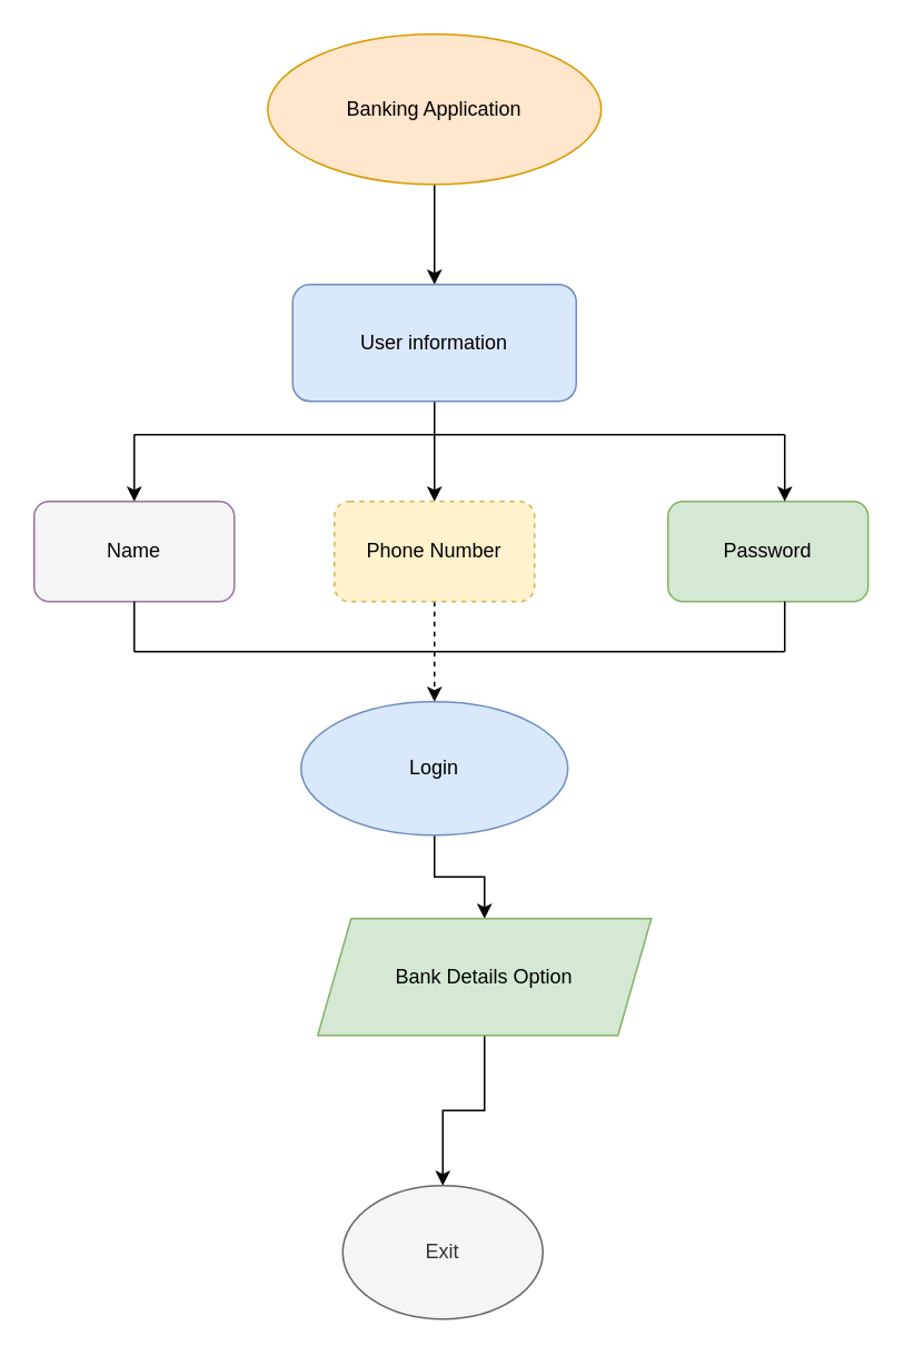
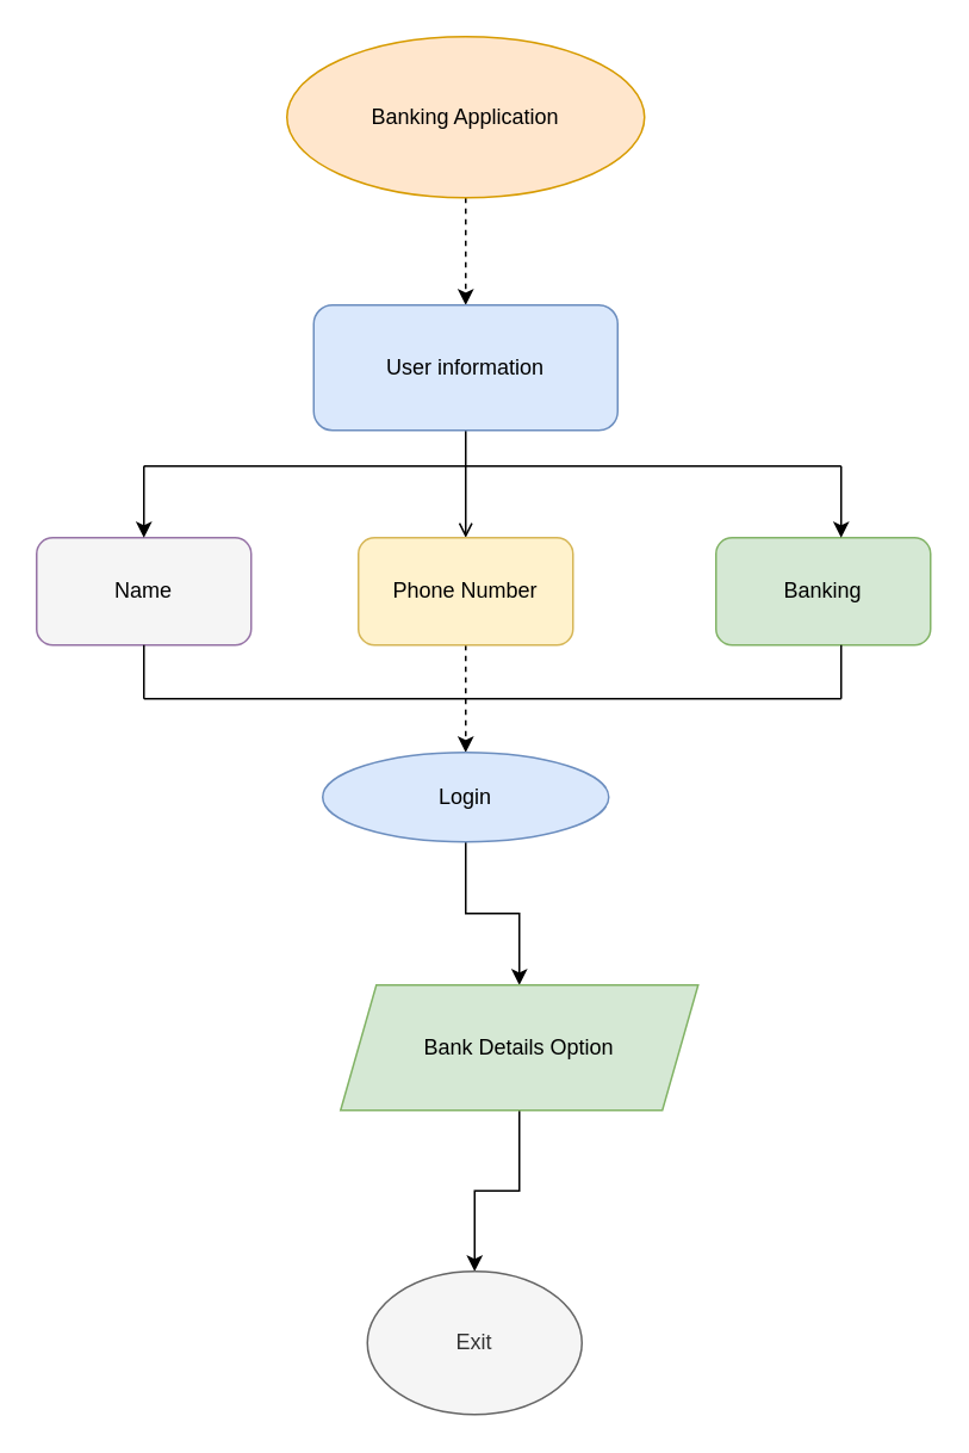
  <mxCell id="0" />
  <mxCell id="1" parent="0" />
- <mxCell id="2" style="edgeStyle=orthogonalEdgeStyle;rounded=0;orthogonalLoop=1;jettySize=auto;html=1;entryX=0.5;entryY=0;entryDx=0;entryDy=0;" edge="1" parent="1" source="3" target="5"><mxGeometry relative="1" as="geometry" /></mxCell>
+ <mxCell id="2" style="edgeStyle=orthogonalEdgeStyle;rounded=0;orthogonalLoop=1;jettySize=auto;html=1;entryX=0.5;entryY=0;entryDx=0;entryDy=0;dashed=1;" edge="1" parent="1" source="3" target="5"><mxGeometry relative="1" as="geometry" /></mxCell>
  <mxCell id="3" value="Banking Application" style="ellipse;whiteSpace=wrap;html=1;fillColor=#ffe6cc;strokeColor=#d79b00;" vertex="1" parent="1"><mxGeometry x="160" y="20" width="200" height="90" as="geometry" /></mxCell>
- <mxCell id="4" style="edgeStyle=orthogonalEdgeStyle;rounded=0;orthogonalLoop=1;jettySize=auto;html=1;" edge="1" parent="1" source="5" target="8"><mxGeometry relative="1" as="geometry" /></mxCell>
+ <mxCell id="4" style="edgeStyle=orthogonalEdgeStyle;rounded=0;orthogonalLoop=1;jettySize=auto;html=1;endArrow=open;" edge="1" parent="1" source="5" target="8"><mxGeometry relative="1" as="geometry" /></mxCell>
  <mxCell id="5" value="User information" style="rounded=1;whiteSpace=wrap;html=1;fillColor=#dae8fc;strokeColor=#6c8ebf;" vertex="1" parent="1"><mxGeometry x="175" y="170" width="170" height="70" as="geometry" /></mxCell>
  <mxCell id="6" value="Name" style="rounded=1;whiteSpace=wrap;html=1;fillColor=#f5f5f5;strokeColor=#9673a6;" vertex="1" parent="1"><mxGeometry x="20" y="300" width="120" height="60" as="geometry" /></mxCell>
  <mxCell id="7" style="edgeStyle=orthogonalEdgeStyle;rounded=0;orthogonalLoop=1;jettySize=auto;html=1;dashed=1;" edge="1" parent="1" source="8" target="11"><mxGeometry relative="1" as="geometry" /></mxCell>
- <mxCell id="8" value="Phone Number" style="rounded=1;whiteSpace=wrap;html=1;fillColor=#fff2cc;strokeColor=#d6b656;dashed=1;" vertex="1" parent="1"><mxGeometry x="200" y="300" width="120" height="60" as="geometry" /></mxCell>
- <mxCell id="9" value="Password" style="rounded=1;whiteSpace=wrap;html=1;fillColor=#d5e8d4;strokeColor=#82b366;" vertex="1" parent="1"><mxGeometry x="400" y="300" width="120" height="60" as="geometry" /></mxCell>
+ <mxCell id="8" value="Phone Number" style="rounded=1;whiteSpace=wrap;html=1;fillColor=#fff2cc;strokeColor=#d6b656;" vertex="1" parent="1"><mxGeometry x="200" y="300" width="120" height="60" as="geometry" /></mxCell>
+ <mxCell id="9" value="Banking" style="rounded=1;whiteSpace=wrap;html=1;fillColor=#d5e8d4;strokeColor=#82b366;" vertex="1" parent="1"><mxGeometry x="400" y="300" width="120" height="60" as="geometry" /></mxCell>
  <mxCell id="10" style="edgeStyle=orthogonalEdgeStyle;rounded=0;orthogonalLoop=1;jettySize=auto;html=1;entryX=0.5;entryY=0;entryDx=0;entryDy=0;" edge="1" parent="1" source="11" target="19"><mxGeometry relative="1" as="geometry" /></mxCell>
- <mxCell id="11" value="Login" style="ellipse;whiteSpace=wrap;html=1;fillColor=#dae8fc;strokeColor=#6c8ebf;" vertex="1" parent="1"><mxGeometry x="180" y="420" width="160" height="80" as="geometry" /></mxCell>
+ <mxCell id="11" value="Login" style="ellipse;whiteSpace=wrap;html=1;fillColor=#dae8fc;strokeColor=#6c8ebf;" vertex="1" parent="1"><mxGeometry x="180" y="420" width="160" height="50" as="geometry" /></mxCell>
  <mxCell id="12" value="" style="endArrow=none;html=1;rounded=0;" edge="1" parent="1"><mxGeometry width="50" height="50" relative="1" as="geometry"><mxPoint x="80" y="390" as="sourcePoint" /><mxPoint x="80" y="360" as="targetPoint" /></mxGeometry></mxCell>
  <mxCell id="13" value="" style="endArrow=none;html=1;rounded=0;" edge="1" parent="1"><mxGeometry width="50" height="50" relative="1" as="geometry"><mxPoint x="80" y="390" as="sourcePoint" /><mxPoint x="470" y="390" as="targetPoint" /><Array as="points" /></mxGeometry></mxCell>
  <mxCell id="14" value="" style="endArrow=none;html=1;rounded=0;" edge="1" parent="1"><mxGeometry width="50" height="50" relative="1" as="geometry"><mxPoint x="470" y="390" as="sourcePoint" /><mxPoint x="470" y="360" as="targetPoint" /></mxGeometry></mxCell>
  <mxCell id="15" value="" style="endArrow=none;html=1;rounded=0;" edge="1" parent="1"><mxGeometry width="50" height="50" relative="1" as="geometry"><mxPoint x="80" y="260" as="sourcePoint" /><mxPoint x="470" y="260" as="targetPoint" /><Array as="points" /></mxGeometry></mxCell>
  <mxCell id="16" value="" style="endArrow=classic;html=1;rounded=0;" edge="1" parent="1"><mxGeometry width="50" height="50" relative="1" as="geometry"><mxPoint x="80" y="260" as="sourcePoint" /><mxPoint x="80" y="300" as="targetPoint" /></mxGeometry></mxCell>
  <mxCell id="17" value="" style="endArrow=classic;html=1;rounded=0;" edge="1" parent="1"><mxGeometry width="50" height="50" relative="1" as="geometry"><mxPoint x="470" y="260" as="sourcePoint" /><mxPoint x="470" y="300" as="targetPoint" /></mxGeometry></mxCell>
  <mxCell id="18" style="edgeStyle=orthogonalEdgeStyle;rounded=0;orthogonalLoop=1;jettySize=auto;html=1;entryX=0.5;entryY=0;entryDx=0;entryDy=0;" edge="1" parent="1" source="19" target="20"><mxGeometry relative="1" as="geometry" /></mxCell>
  <mxCell id="19" value="Bank Details Option" style="shape=parallelogram;perimeter=parallelogramPerimeter;whiteSpace=wrap;html=1;fixedSize=1;fillColor=#d5e8d4;strokeColor=#82b366;" vertex="1" parent="1"><mxGeometry x="190" y="550" width="200" height="70" as="geometry" /></mxCell>
  <mxCell id="20" value="Exit" style="ellipse;whiteSpace=wrap;html=1;fillColor=#f5f5f5;fontColor=#333333;strokeColor=#666666;" vertex="1" parent="1"><mxGeometry x="205" y="710" width="120" height="80" as="geometry" /></mxCell>
